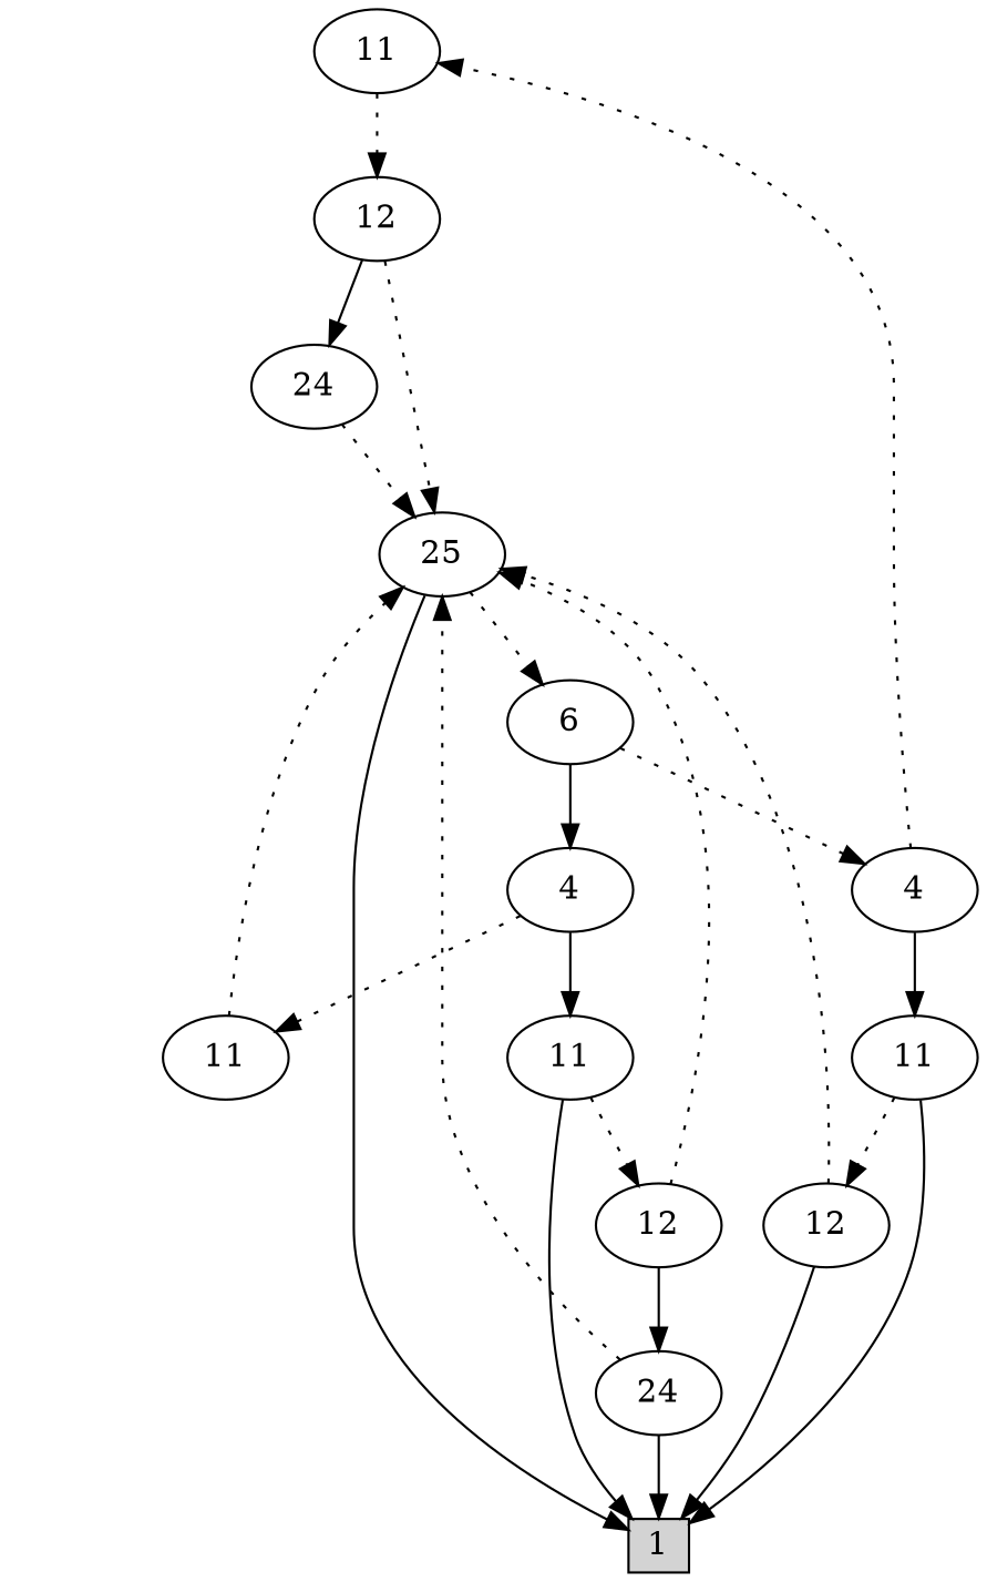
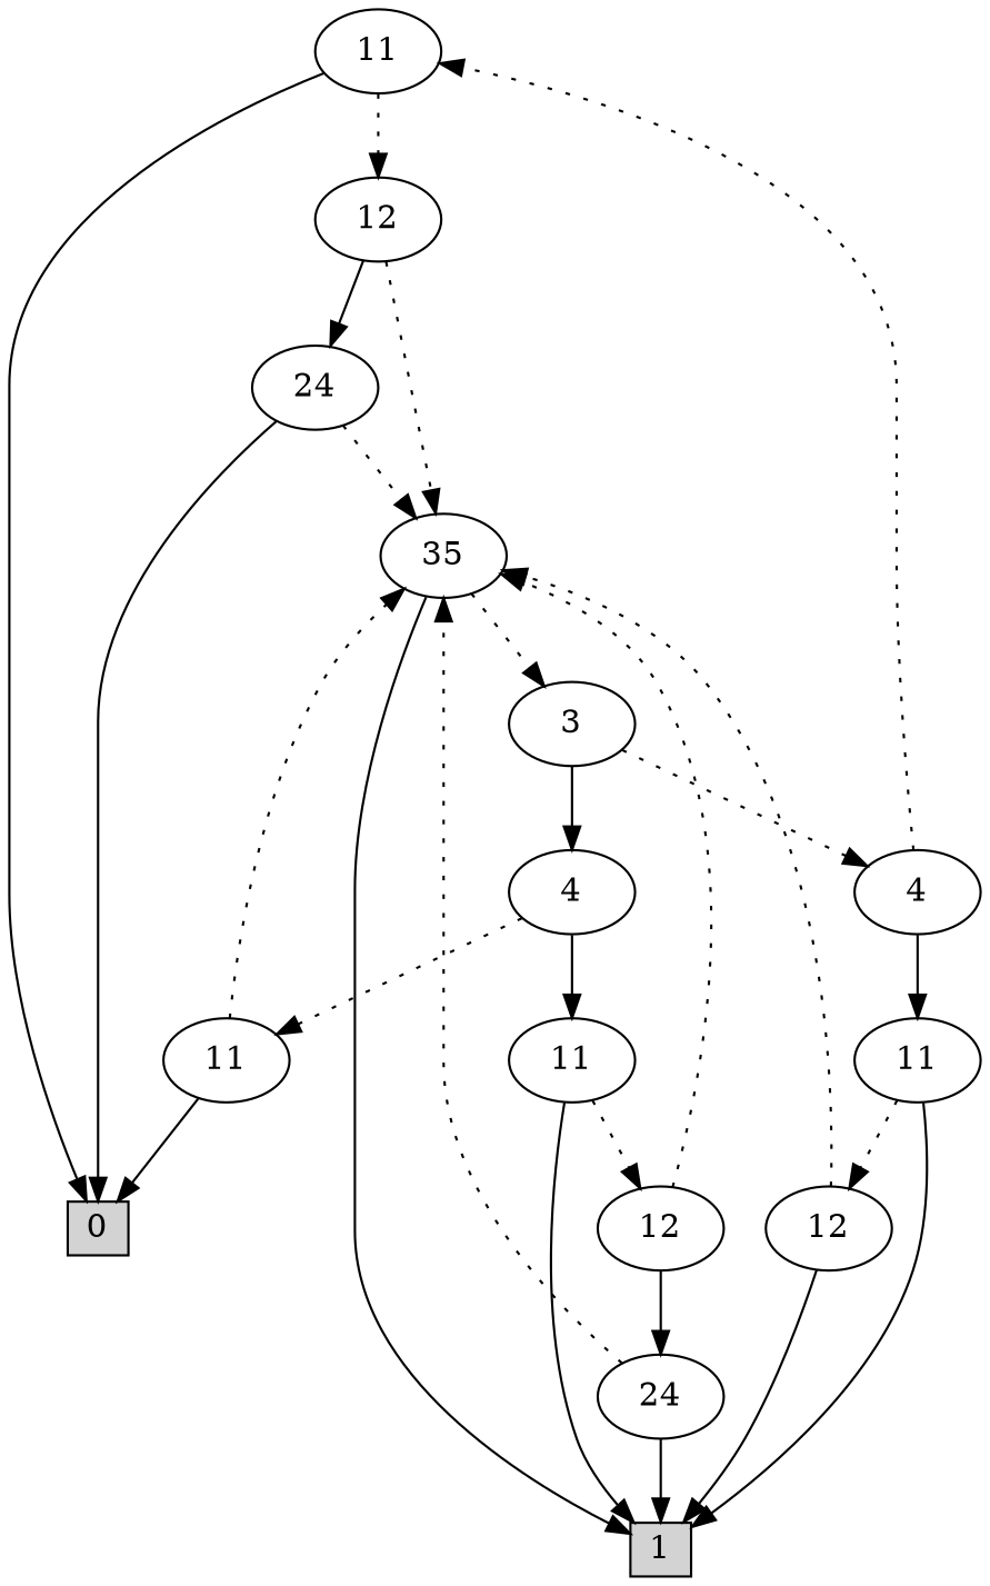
  digraph {
    edge [style=dotted]
+   n1 [height=0.3 label=0 shape=box style=filled width=0.3]
    n2 [height=0.3 label=1 shape=box style=filled width=0.3]
-   n3 [label=6]
+   n3 [label=3]
    n4 [label=4]
    n5 [label=4]
    n6 [label=11]
    n7 [label=11]
    n8 [label=11]
    n9 [label=11]
    n10 [label=12]
    n11 [label=12]
-   n12 [label=25]
+   n12 [label=35]
    n13 [label=12]
    n14 [label=24]
    n15 [label=24]
    n3 -> n4
    n3 -> n5 [style=filled]
    n4 -> n6
    n4 -> n7 [style=filled]
    n5 -> n8
    n5 -> n9 [style=filled]
+   n6 -> n1 [style=filled]
    n6 -> n10
    n7 -> n2 [style=filled]
    n7 -> n11
+   n8 -> n1 [style=filled]
    n8 -> n12
    n9 -> n2 [style=filled]
    n9 -> n13
    n10 -> n12
    n10 -> n14 [style=filled]
    n11 -> n2 [style=filled]
    n11 -> n12
    n12 -> n2 [style=filled]
    n12 -> n3
    n13 -> n12
    n13 -> n15 [style=filled]
+   n14 -> n1 [style=filled]
    n14 -> n12
    n15 -> n2 [style=filled]
    n15 -> n12
  }
